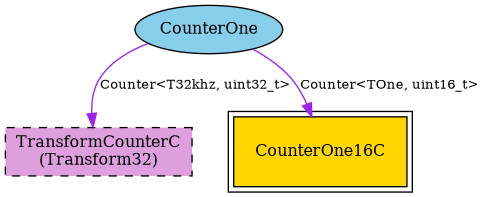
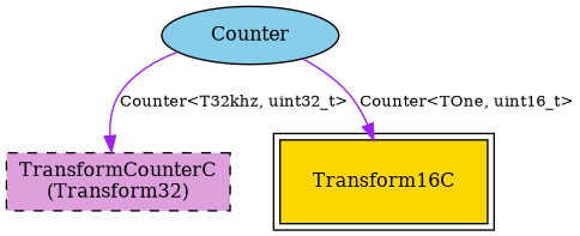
  digraph {
    node [fontsize=12 shape=box style=filled]
    edge [color=purple fontsize=10]
-   n1 [fillcolor=skyblue label=CounterOne shape=ellipse]
+   n1 [fillcolor=skyblue label=Counter shape=ellipse]
    n2 [fillcolor=plum label="TransformCounterC\n(Transform32)" style="dashed,filled"]
-   CounterOne16C [fillcolor=gold peripheries=2]
+   CounterOne16C [fillcolor=gold peripheries=2 label=Transform16C]
    n1 -> n2 [label="Counter<T32khz, uint32_t>"]
    n1 -> CounterOne16C [label="Counter<TOne, uint16_t>"]
  }
